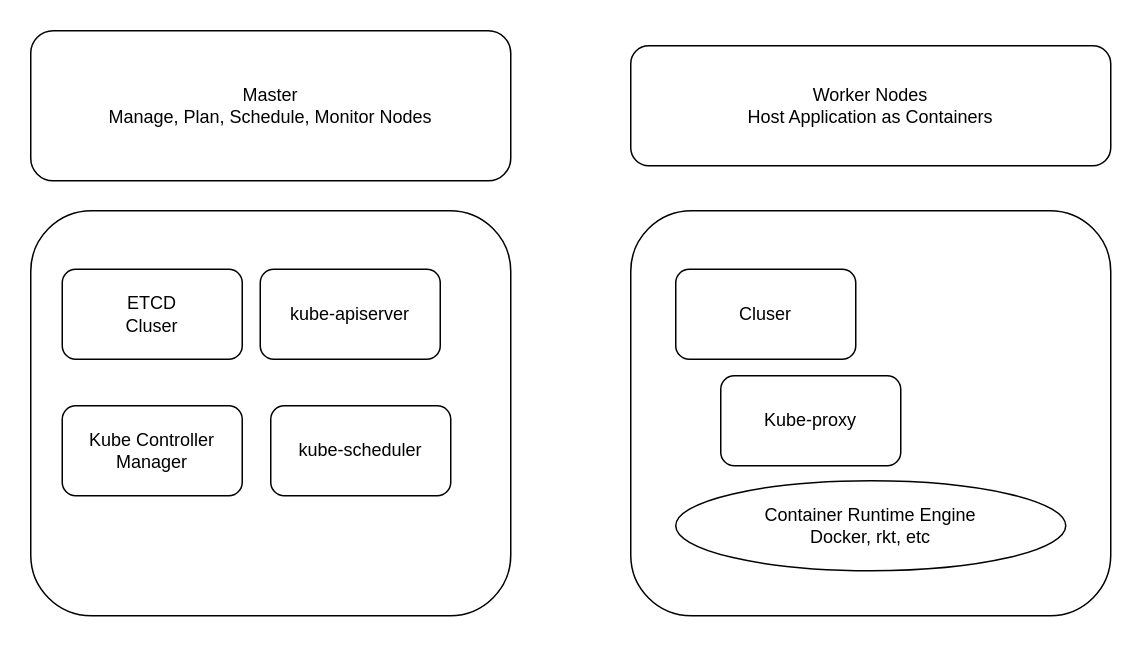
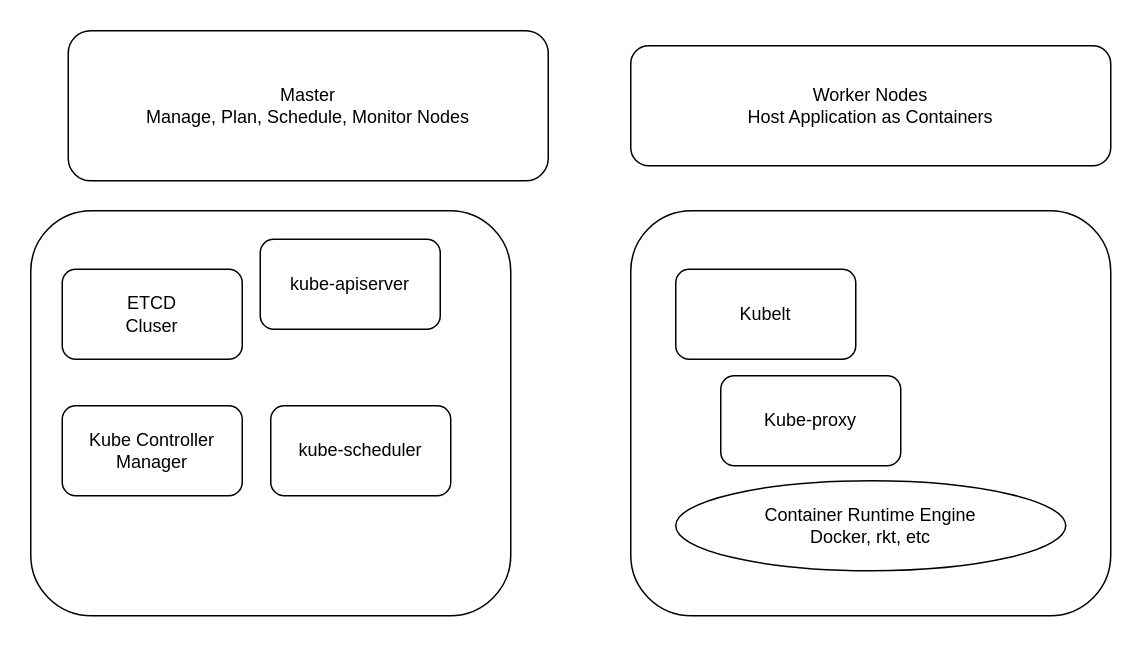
  <mxCell id="0" />
  <mxCell id="1" parent="0" />
  <mxCell id="2" value="" style="rounded=1;whiteSpace=wrap;html=1;" vertex="1" parent="1"><mxGeometry x="420" y="140" width="320" height="270" as="geometry" /></mxCell>
  <mxCell id="3" value="" style="rounded=1;whiteSpace=wrap;html=1;" vertex="1" parent="1"><mxGeometry x="20" y="140" width="320" height="270" as="geometry" /></mxCell>
  <mxCell id="4" value="kube-scheduler" style="rounded=1;whiteSpace=wrap;html=1;" vertex="1" parent="1"><mxGeometry x="180" y="270" width="120" height="60" as="geometry" /></mxCell>
- <mxCell id="5" value="Master&lt;br&gt;Manage, Plan, Schedule, Monitor Nodes" style="rounded=1;whiteSpace=wrap;html=1;" vertex="1" parent="1"><mxGeometry x="20" y="20" width="320" height="100" as="geometry" /></mxCell>
+ <mxCell id="5" value="Master&lt;br&gt;Manage, Plan, Schedule, Monitor Nodes" style="rounded=1;whiteSpace=wrap;html=1;" vertex="1" parent="1"><mxGeometry x="45" y="20" width="320" height="100" as="geometry" /></mxCell>
  <mxCell id="6" value="Worker Nodes&lt;br&gt;Host Application as Containers" style="rounded=1;whiteSpace=wrap;html=1;" vertex="1" parent="1"><mxGeometry x="420" y="30" width="320" height="80" as="geometry" /></mxCell>
- <mxCell id="7" value="kube-apiserver" style="rounded=1;whiteSpace=wrap;html=1;" vertex="1" parent="1"><mxGeometry x="173" y="179" width="120" height="60" as="geometry" /></mxCell>
+ <mxCell id="7" value="kube-apiserver" style="rounded=1;whiteSpace=wrap;html=1;" vertex="1" parent="1"><mxGeometry x="173" y="159" width="120" height="60" as="geometry" /></mxCell>
  <mxCell id="8" value="ETCD&lt;br&gt;Cluser" style="rounded=1;whiteSpace=wrap;html=1;" vertex="1" parent="1"><mxGeometry x="41" y="179" width="120" height="60" as="geometry" /></mxCell>
  <mxCell id="9" value="Kube Controller&lt;br&gt;Manager" style="rounded=1;whiteSpace=wrap;html=1;" vertex="1" parent="1"><mxGeometry x="41" y="270" width="120" height="60" as="geometry" /></mxCell>
  <mxCell id="10" value="Container Runtime Engine&lt;br&gt;Docker, rkt, etc" style="ellipse;whiteSpace=wrap;html=1;" vertex="1" parent="1"><mxGeometry x="450" y="320" width="260" height="60" as="geometry" /></mxCell>
  <mxCell id="11" value="Kube-proxy" style="rounded=1;whiteSpace=wrap;html=1;" vertex="1" parent="1"><mxGeometry x="480" y="250" width="120" height="60" as="geometry" /></mxCell>
- <mxCell id="12" value="Cluser" style="rounded=1;whiteSpace=wrap;html=1;" vertex="1" parent="1"><mxGeometry x="450" y="179" width="120" height="60" as="geometry" /></mxCell>
+ <mxCell id="12" value="Kubelt" style="rounded=1;whiteSpace=wrap;html=1;" vertex="1" parent="1"><mxGeometry x="450" y="179" width="120" height="60" as="geometry" /></mxCell>
